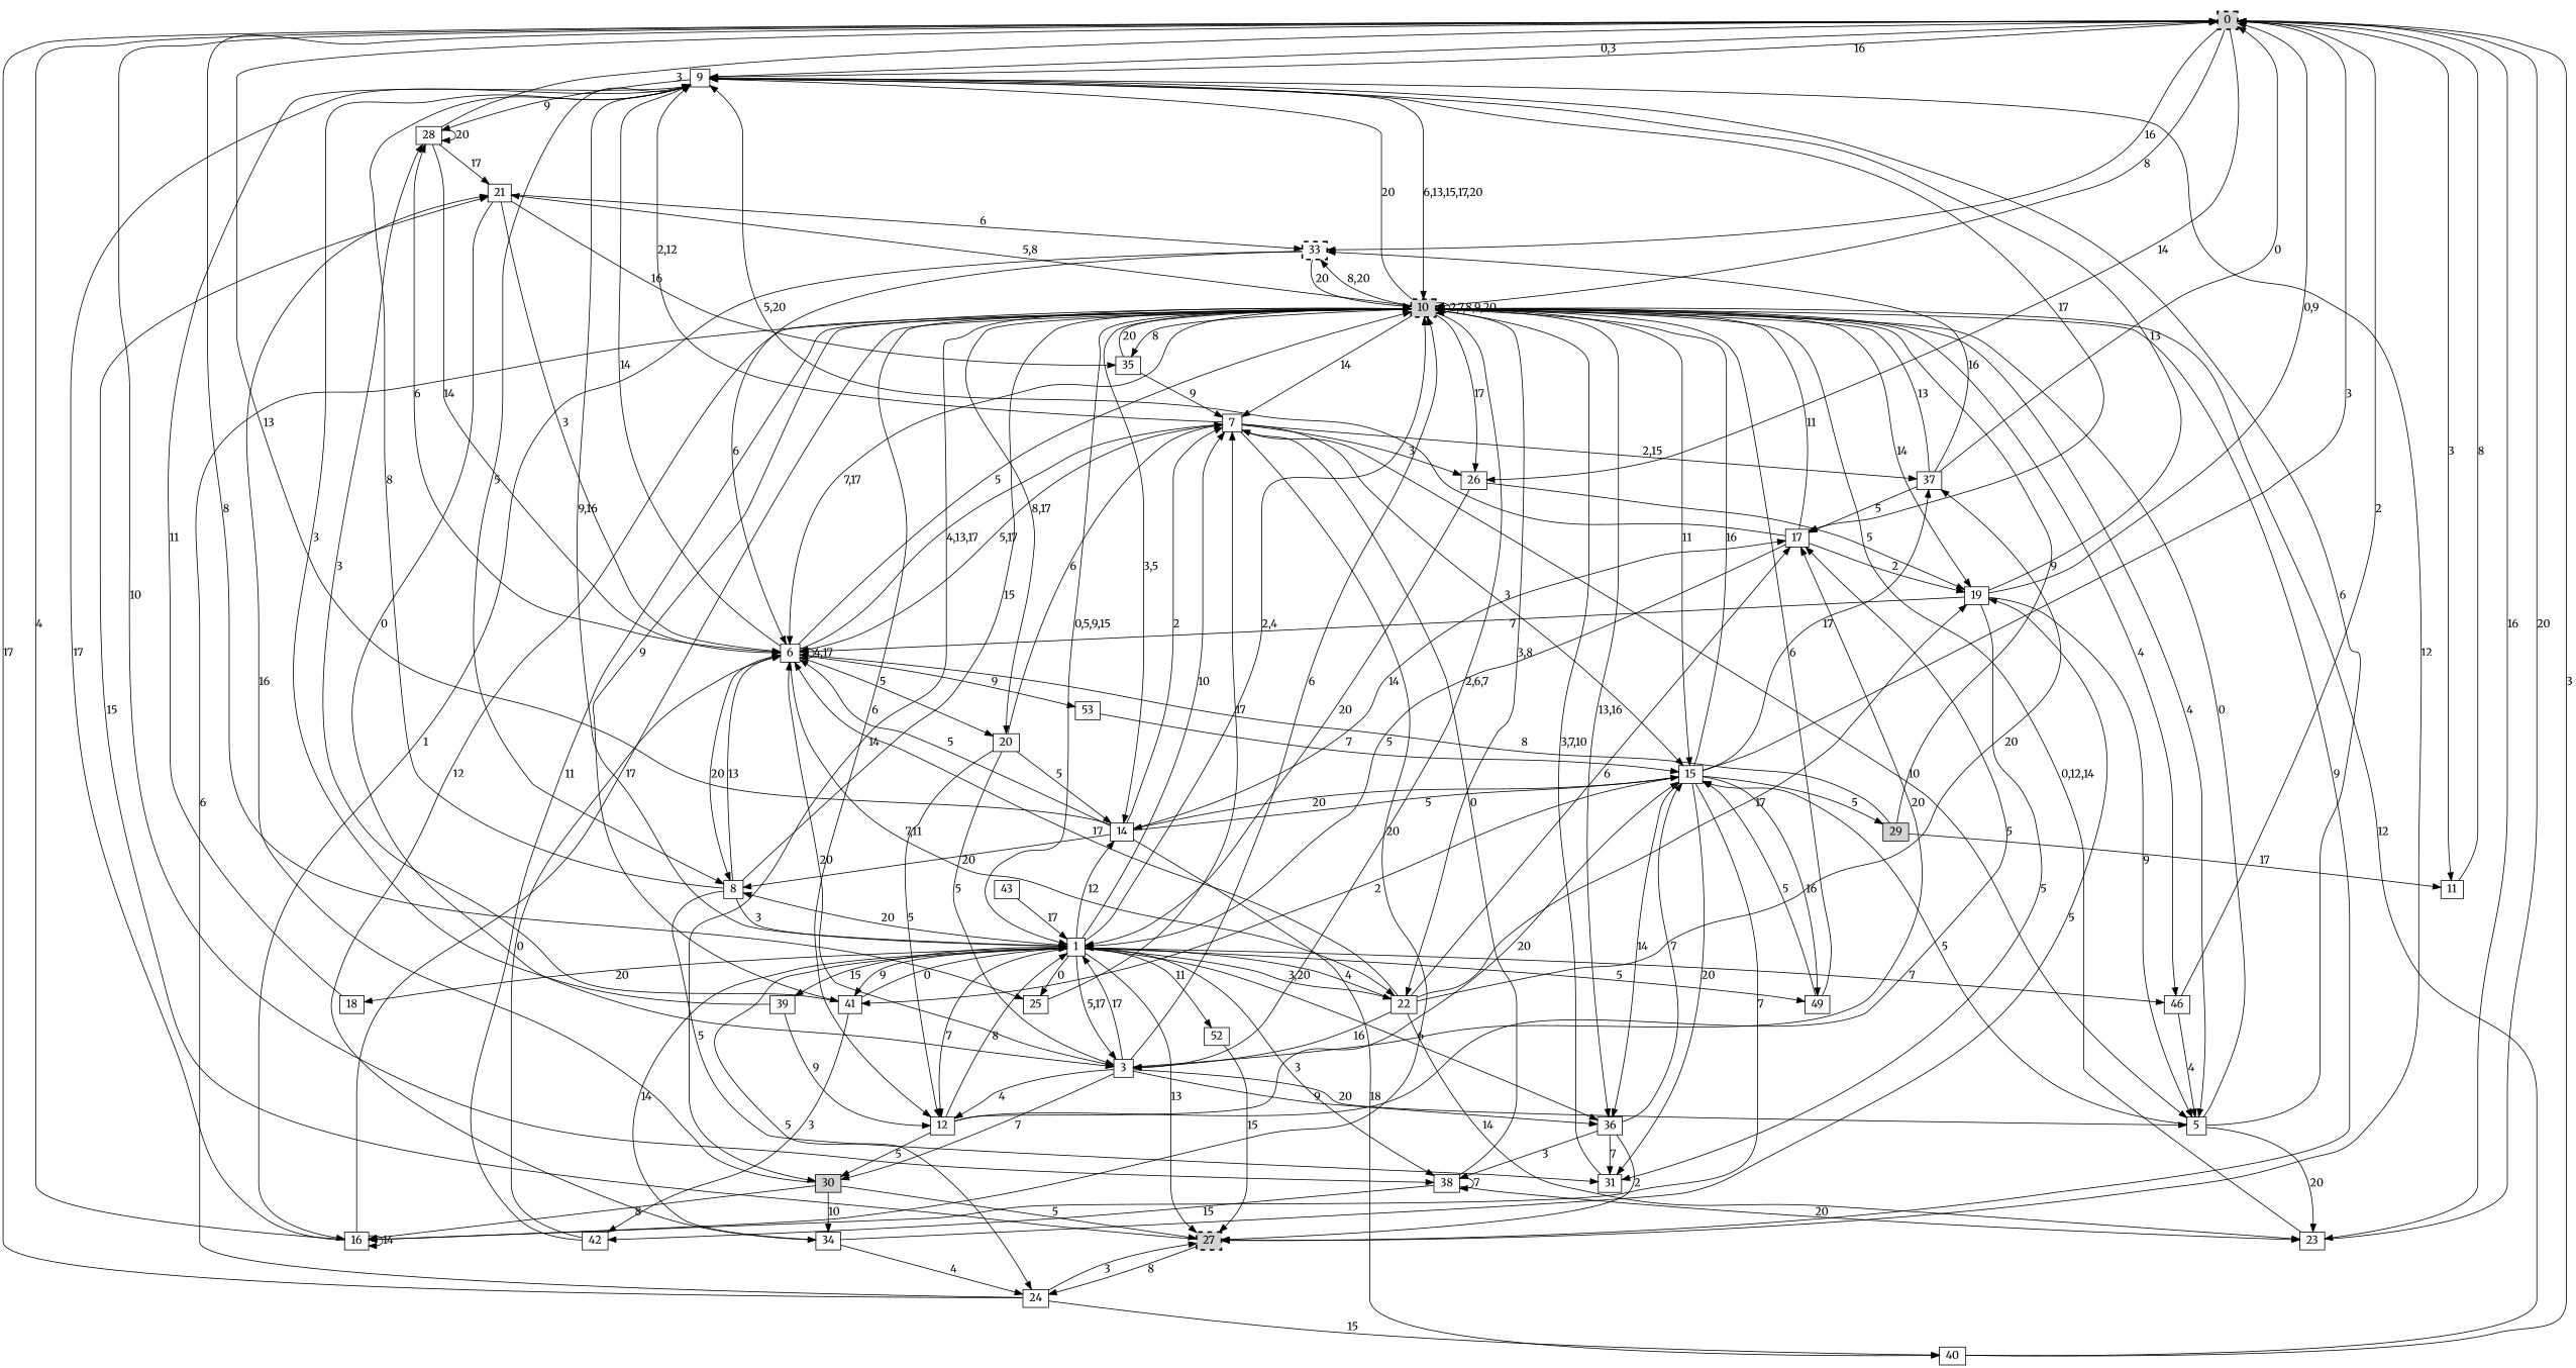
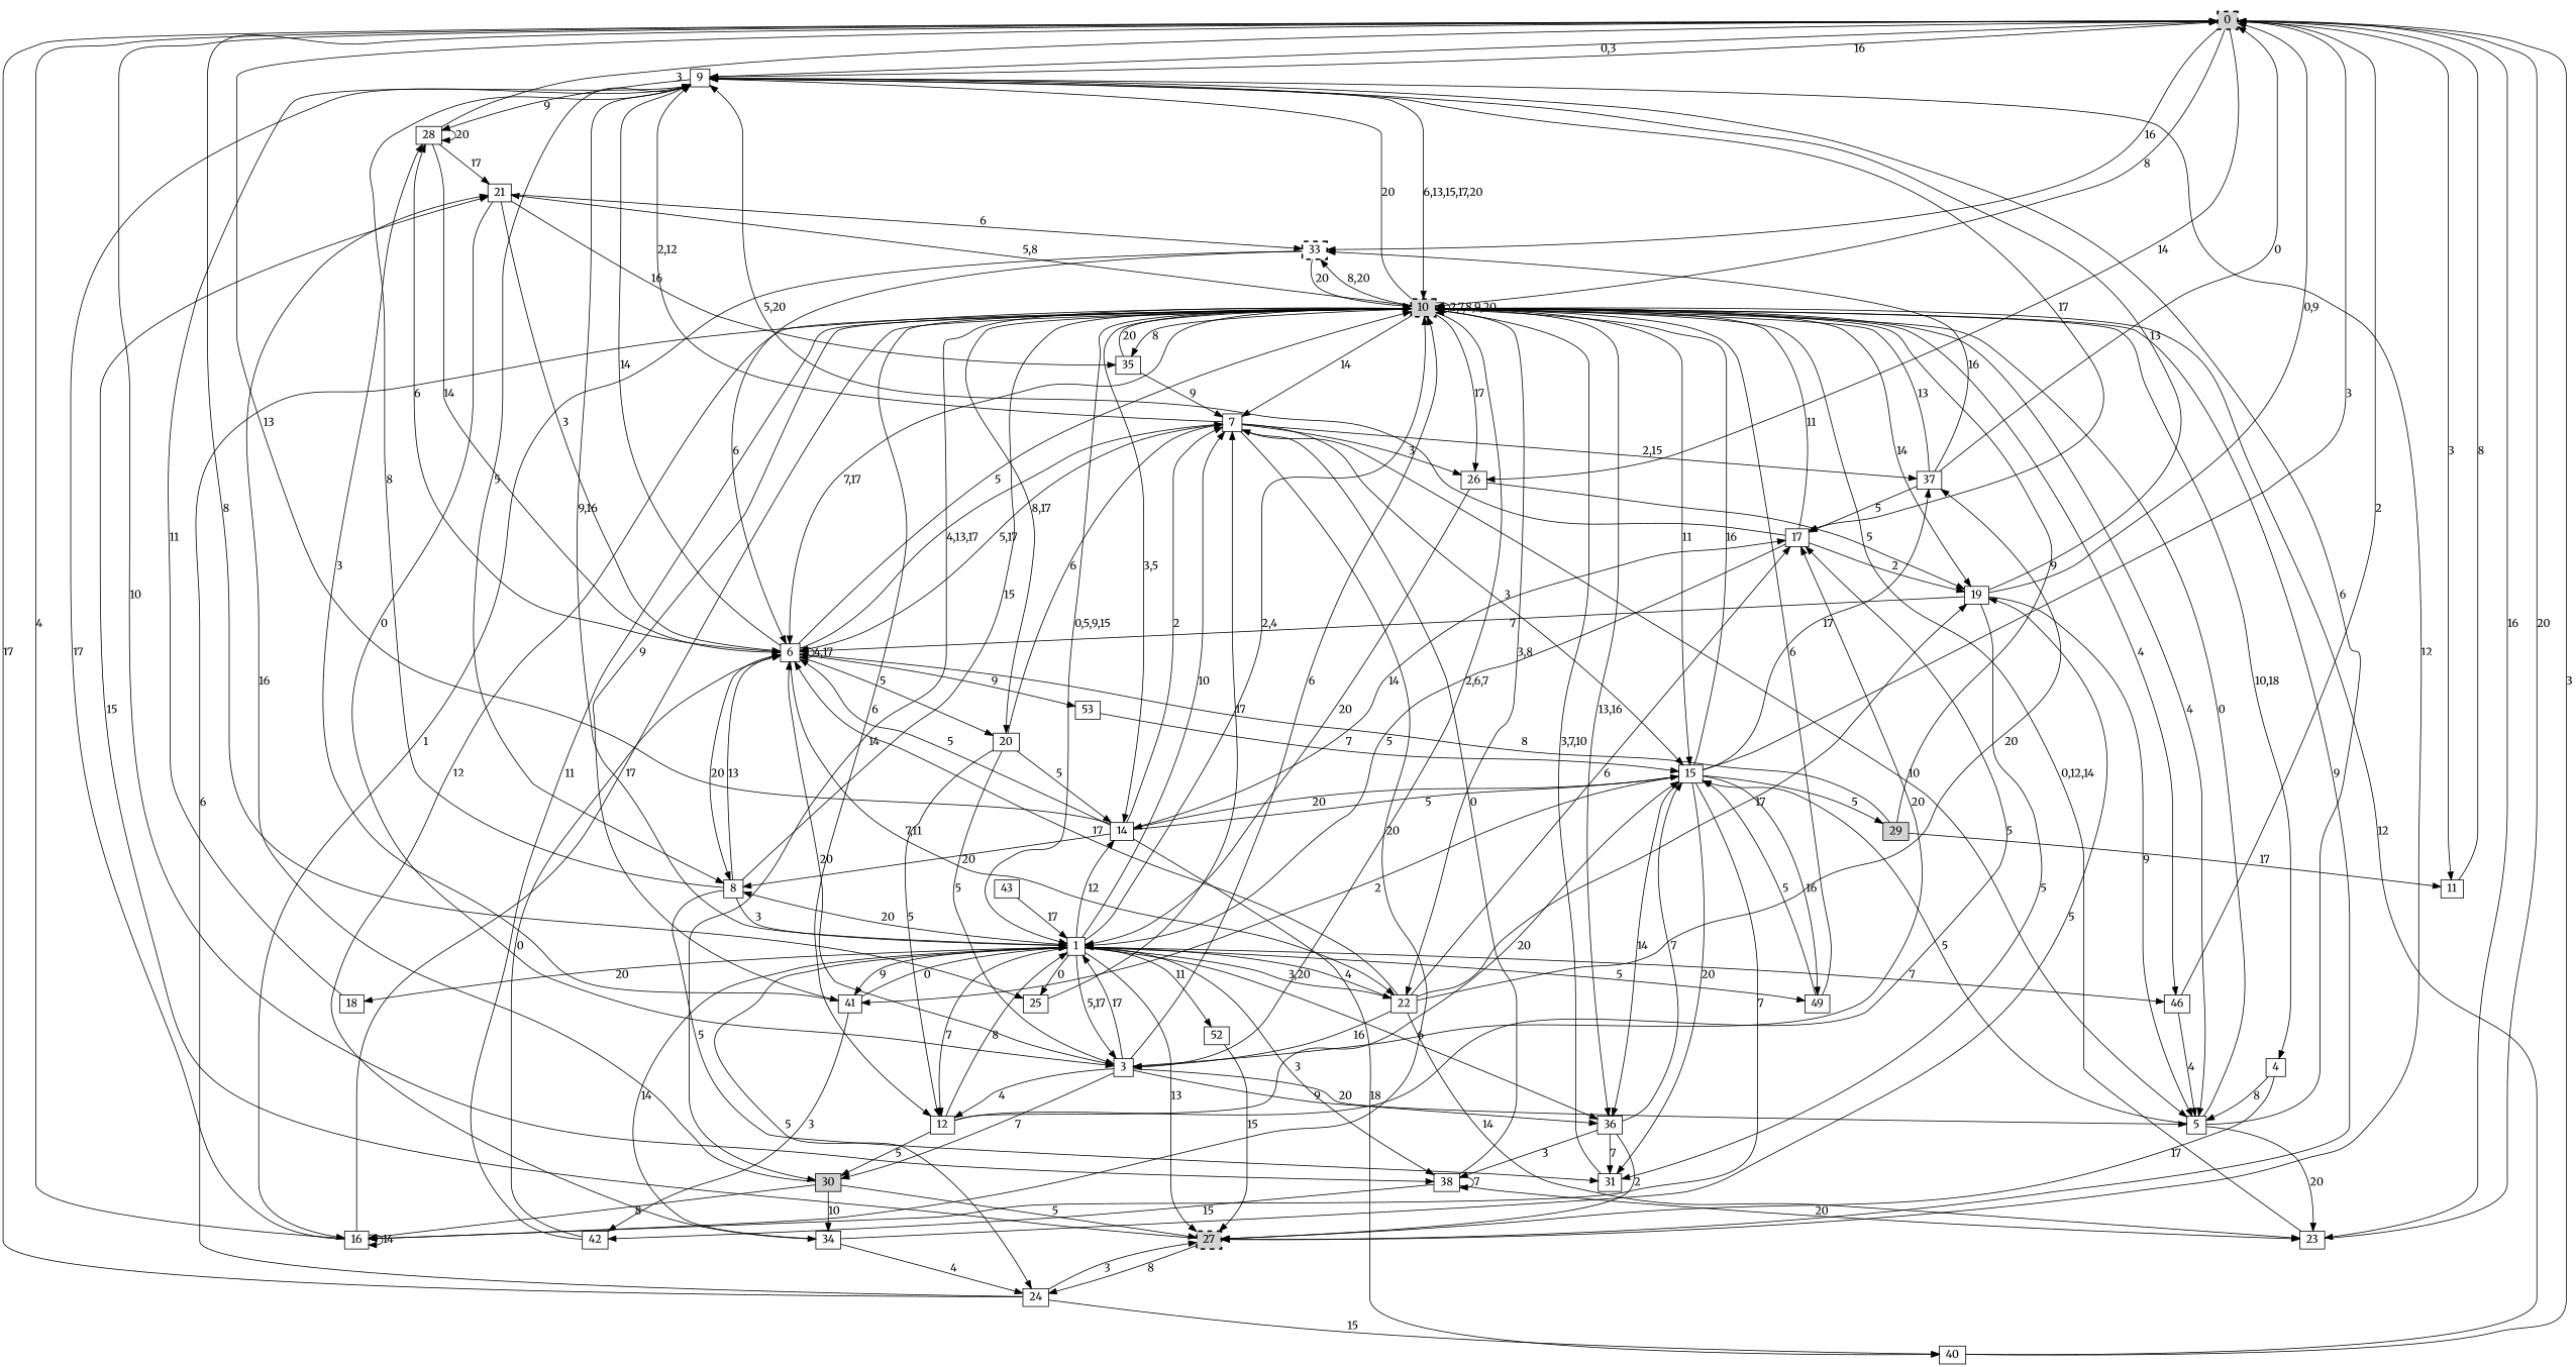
  digraph {
    fontname=Merriweather
    rankdir=TB
    node [fontname=Merriweather shape=box]
    edge [fontname=Merriweather]
    n1 [height=0.1 label=0 style="filled,bold,dashed" width=0.1]
    n2 [height=0.1 label=9 width=0.1]
    n3 [height=0.1 label=10 style="filled,bold,dashed" width=0.1]
    n4 [height=0.1 label=11 width=0.1]
    n5 [height=0.1 label=23 width=0.1]
    n6 [height=0.1 label=25 width=0.1]
    n7 [height=0.1 label=26 width=0.1]
    n8 [height=0.1 label=33 style="bold,dashed" width=0.1]
    n9 [height=0.1 label=38 width=0.1]
    n10 [height=0.1 label=8 width=0.1]
    n11 [height=0.1 label=27 style="filled,bold,dashed" width=0.1]
    n12 [height=0.1 label=17 width=0.1]
    n13 [height=0.1 label=28 width=0.1]
    n14 [height=0.1 label=1 width=0.1]
    n15 [height=0.1 label=3 width=0.1]
    n16 [height=0.1 label=7 width=0.1]
    n17 [height=0.1 label=12 width=0.1]
    n18 [height=0.1 label=14 width=0.1]
    n19 [height=0.1 label=22 width=0.1]
    n20 [height=0.1 label=36 width=0.1]
    n21 [height=0.1 label=41 width=0.1]
    n22 [height=0.1 label=46 width=0.1]
    n23 [height=0.1 label=5 width=0.1]
    n24 [height=0.1 label=6 width=0.1]
    n25 [height=0.1 label=30 style=filled width=0.1]
+   n26 [height=0.1 label=4 width=0.1]
    n27 [height=0.1 label=15 width=0.1]
    n28 [height=0.1 label=20 width=0.1]
    n29 [height=0.1 label=19 width=0.1]
    n30 [height=0.1 label=21 width=0.1]
    n31 [height=0.1 label=34 width=0.1]
    n32 [height=0.1 label=35 width=0.1]
    n33 [height=0.1 label=16 width=0.1]
    n34 [height=0.1 label=42 width=0.1]
    n35 [height=0.1 label=18 width=0.1]
    n36 [height=0.1 label=24 width=0.1]
-   n37 [height=0.1 label=39 width=0.1]
    n38 [height=0.1 label=49 width=0.1]
    n39 [height=0.1 label=52 width=0.1]
    n40 [height=0.1 label=37 width=0.1]
    n41 [height=0.1 label=31 width=0.1]
    n42 [height=0.1 label=40 width=0.1]
    n43 [height=0.1 label=53 width=0.1]
    n44 [height=0.1 label=29 style=filled width=0.1]
    n45 [height=0.1 label=43 width=0.1]
    n1 -> n2 [label="0,3"]
    n1 -> n3 [label=8]
    n1 -> n4 [label=3]
    n1 -> n5 [label=16]
    n1 -> n6 [label=8]
    n1 -> n7 [label=14]
    n1 -> n8 [label=16]
    n1 -> n9 [label=10]
    n2 -> n1 [label=16]
    n2 -> n3 [label="6,13,15,17,20"]
    n2 -> n10 [label=5]
    n2 -> n11 [label=12]
    n2 -> n12 [label=17]
    n2 -> n13 [label=9]
    n3 -> n2 [label=20]
    n3 -> n3 [label="2,7,8,9,20"]
    n3 -> n7 [label=17]
    n3 -> n8 [label="8,20"]
    n3 -> n11 [label=9]
    n3 -> n14 [label="0,5,9,15"]
    n3 -> n15 [label="2,6,7"]
    n3 -> n16 [label=14]
    n3 -> n17 [label=6]
    n3 -> n18 [label="3,5"]
    n3 -> n19 [label="3,8"]
    n3 -> n20 [label="13,16"]
    n3 -> n21 [label=9]
    n3 -> n22 [label=4]
    n3 -> n23 [label=4]
    n3 -> n24 [label="7,17"]
    n3 -> n25 [label=14]
+   n3 -> n26 [label="10,18"]
    n3 -> n27 [label=11]
    n3 -> n28 [label="8,17"]
    n3 -> n29 [label=14]
    n3 -> n30 [label="5,8"]
    n3 -> n31 [label=12]
    n3 -> n32 [label=8]
    n4 -> n1 [label=8]
    n5 -> n1 [label=20]
    n5 -> n3 [label="0,12,14"]
    n6 -> n16 [label=17]
    n7 -> n14 [label=20]
    n7 -> n29 [label=5]
    n8 -> n3 [label=20]
    n8 -> n24 [label=6]
    n8 -> n33 [label=1]
    n9 -> n5 [label=20]
    n9 -> n9 [label=7]
    n9 -> n16 [label=0]
    n9 -> n34 [label=15]
    n10 -> n2 [label=8]
    n10 -> n3 [label=15]
    n10 -> n14 [label=3]
    n10 -> n24 [label=13]
    n10 -> n41 [label=5]
    n11 -> n30 [label=15]
    n11 -> n36 [label=8]
    n12 -> n2 [label="5,20"]
    n12 -> n3 [label=11]
    n12 -> n14 [label=5]
    n12 -> n29 [label=2]
    n13 -> n1 [label=3]
    n13 -> n13 [label=20]
    n13 -> n24 [label=14]
    n13 -> n30 [label=17]
    n14 -> n2 [label="9,16"]
    n14 -> n3 [label="2,4"]
    n14 -> n6 [label=0]
    n14 -> n9 [label=3]
    n14 -> n10 [label=20]
    n14 -> n11 [label=13]
    n14 -> n15 [label="5,17"]
    n14 -> n16 [label=10]
    n14 -> n17 [label=7]
    n14 -> n18 [label=12]
    n14 -> n19 [label="3,20"]
    n14 -> n20 [label=6]
    n14 -> n21 [label=9]
    n14 -> n22 [label=7]
    n14 -> n35 [label=20]
    n14 -> n36 [label=5]
-   n14 -> n37 [label=15]
    n14 -> n38 [label=5]
    n14 -> n39 [label=11]
    n15 -> n3 [label=6]
    n15 -> n12 [label=20]
    n15 -> n14 [label=17]
    n15 -> n17 [label=4]
    n15 -> n20 [label=9]
    n15 -> n23 [label=20]
    n15 -> n24 [label=20]
    n15 -> n25 [label=7]
    n16 -> n2 [label="2,12"]
    n16 -> n7 [label=3]
    n16 -> n23 [label=10]
    n16 -> n24 [label="5,17"]
    n16 -> n27 [label=3]
    n16 -> n33 [label=20]
    n16 -> n40 [label="2,15"]
    n17 -> n12 [label=5]
    n17 -> n14 [label=8]
    n17 -> n25 [label=5]
    n17 -> n27 [label=20]
    n18 -> n1 [label=13]
    n18 -> n10 [label=20]
    n18 -> n12 [label=14]
    n18 -> n16 [label=2]
    n18 -> n24 [label=5]
    n18 -> n27 [label=5]
    n18 -> n42 [label=18]
    n19 -> n5 [label=14]
    n19 -> n12 [label=6]
    n19 -> n14 [label=4]
    n19 -> n15 [label=16]
    n19 -> n24 [label=17]
    n19 -> n29 [label=17]
    n19 -> n40 [label=20]
    n20 -> n9 [label=3]
    n20 -> n11 [label=2]
    n20 -> n27 [label=7]
    n20 -> n41 [label=7]
    n21 -> n13 [label=3]
    n21 -> n14 [label=0]
    n21 -> n34 [label=3]
    n22 -> n1 [label=2]
    n22 -> n23 [label=4]
    n23 -> n2 [label=6]
    n23 -> n3 [label=0]
    n23 -> n5 [label=20]
    n23 -> n27 [label=5]
    n24 -> n2 [label=14]
    n24 -> n3 [label=5]
    n24 -> n10 [label=20]
    n24 -> n13 [label=6]
    n24 -> n16 [label="4,13,17"]
    n24 -> n19 [label="7,11"]
    n24 -> n24 [label="4,17"]
    n24 -> n28 [label=5]
    n24 -> n43 [label=9]
    n25 -> n11 [label=5]
    n25 -> n30 [label=16]
    n25 -> n31 [label=10]
    n25 -> n33 [label=8]
+   n26 -> n11 [label=17]
+   n26 -> n23 [label=8]
    n27 -> n1 [label=3]
    n27 -> n3 [label=16]
    n27 -> n18 [label=20]
    n27 -> n20 [label=14]
    n27 -> n21 [label=2]
    n27 -> n33 [label=7]
    n27 -> n38 [label=16]
    n27 -> n40 [label=17]
    n27 -> n41 [label=20]
    n27 -> n44 [label=5]
    n28 -> n15 [label=5]
    n28 -> n16 [label=6]
    n28 -> n17 [label=5]
    n28 -> n18 [label=5]
    n29 -> n1 [label="0,9"]
    n29 -> n2 [label=13]
    n29 -> n23 [label=9]
    n29 -> n24 [label=7]
    n29 -> n41 [label=5]
    n30 -> n8 [label=6]
    n30 -> n15 [label=0]
    n30 -> n24 [label=3]
    n30 -> n32 [label=16]
    n31 -> n14 [label=14]
    n31 -> n29 [label=5]
    n31 -> n36 [label=4]
    n32 -> n3 [label=20]
    n32 -> n16 [label=9]
    n33 -> n1 [label=4]
    n33 -> n2 [label=17]
    n33 -> n3 [label=17]
    n33 -> n33 [label=14]
    n34 -> n3 [label=11]
    n34 -> n24 [label=0]
    n35 -> n2 [label=11]
    n36 -> n1 [label=17]
    n36 -> n3 [label=6]
    n36 -> n11 [label=3]
    n36 -> n42 [label=15]
-   n37 -> n2 [label=3]
-   n37 -> n17 [label=9]
    n38 -> n3 [label=6]
    n38 -> n27 [label=5]
    n39 -> n11 [label=15]
    n40 -> n1 [label=0]
    n40 -> n3 [label=13]
    n40 -> n8 [label=16]
    n40 -> n12 [label=5]
    n41 -> n3 [label="3,7,10"]
    n42 -> n1 [label=3]
    n42 -> n3 [label=12]
    n43 -> n27 [label=7]
    n44 -> n3 [label=9]
    n44 -> n4 [label=17]
    n44 -> n24 [label=8]
    n45 -> n14 [label=17]
  }
